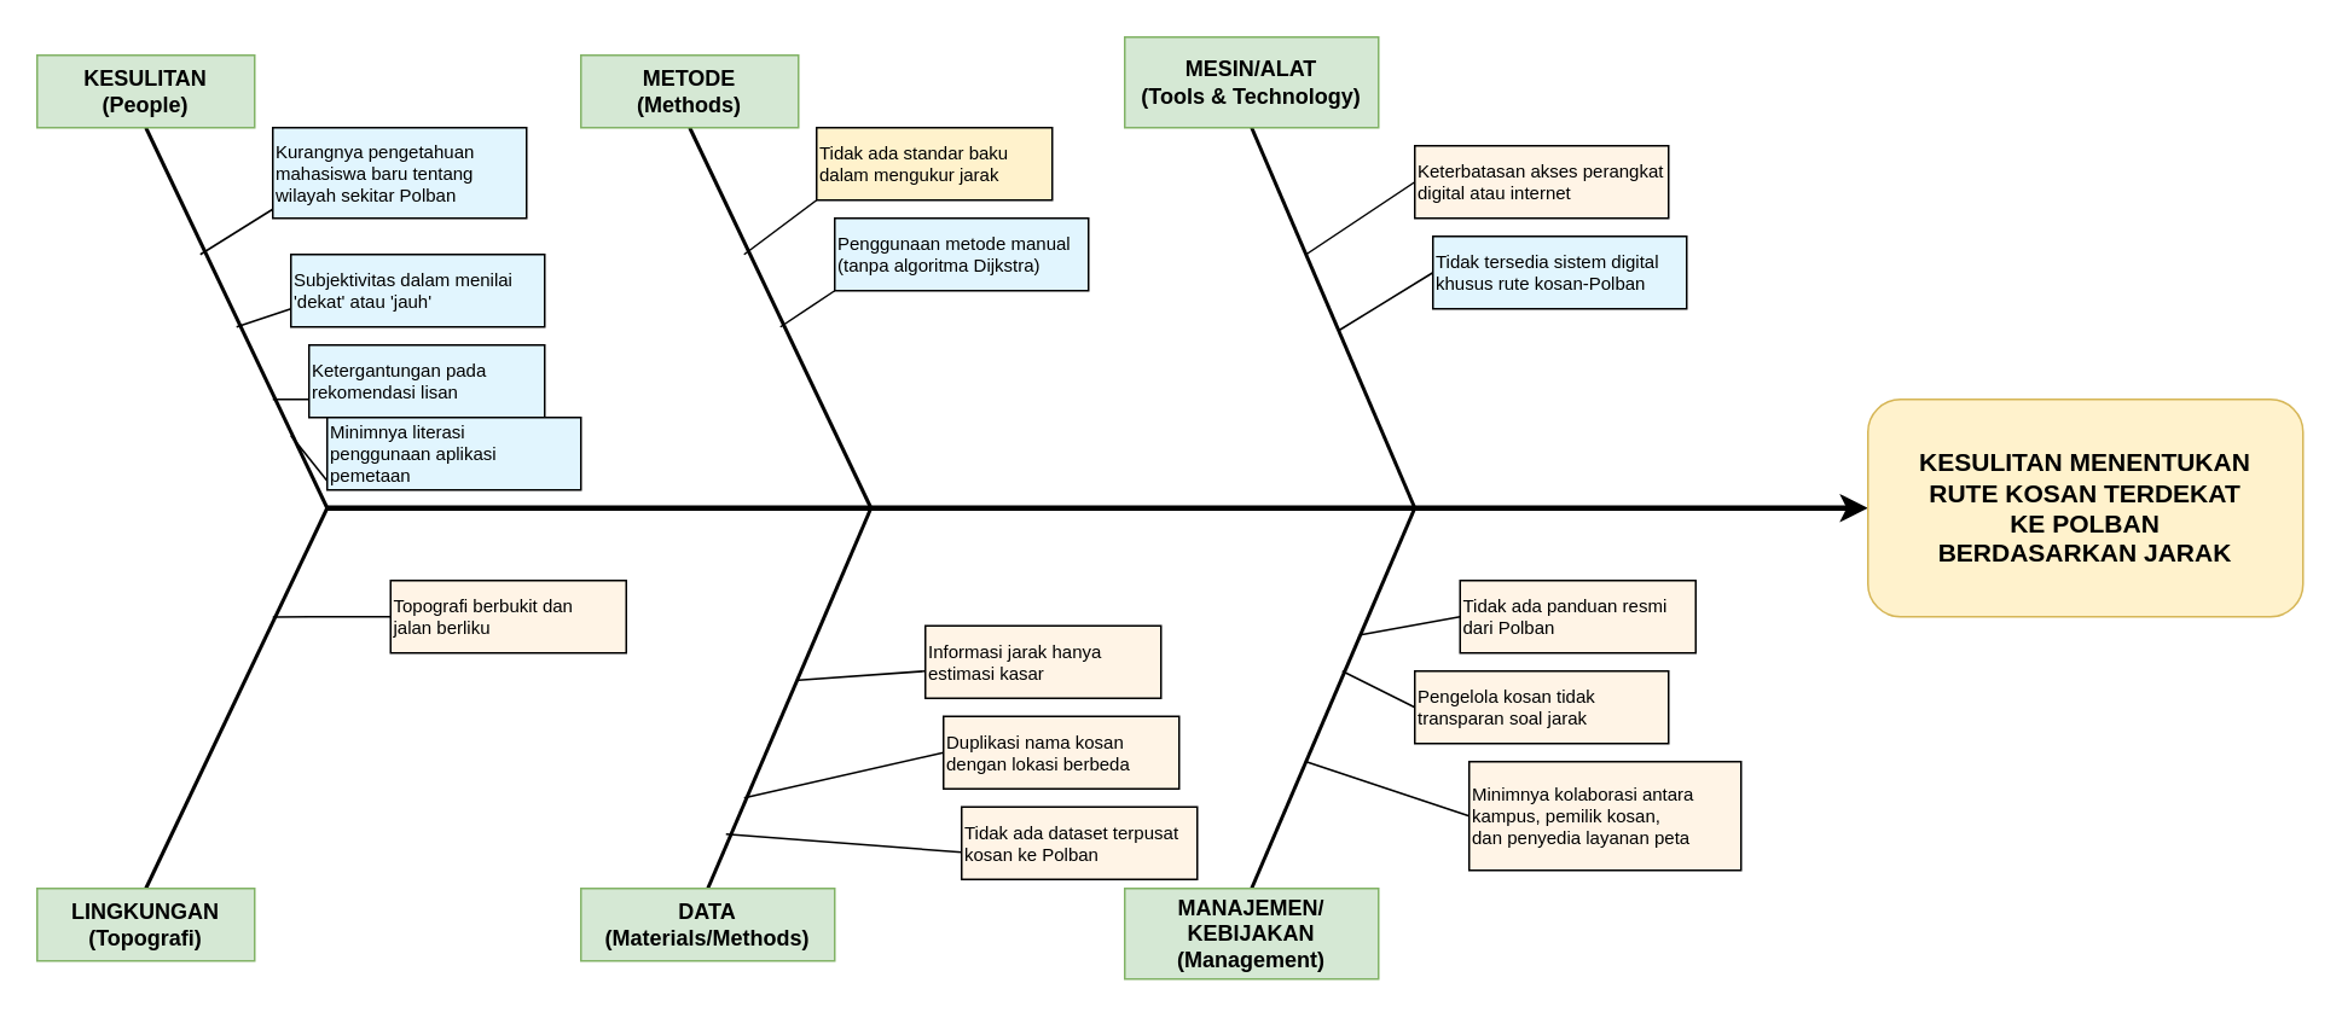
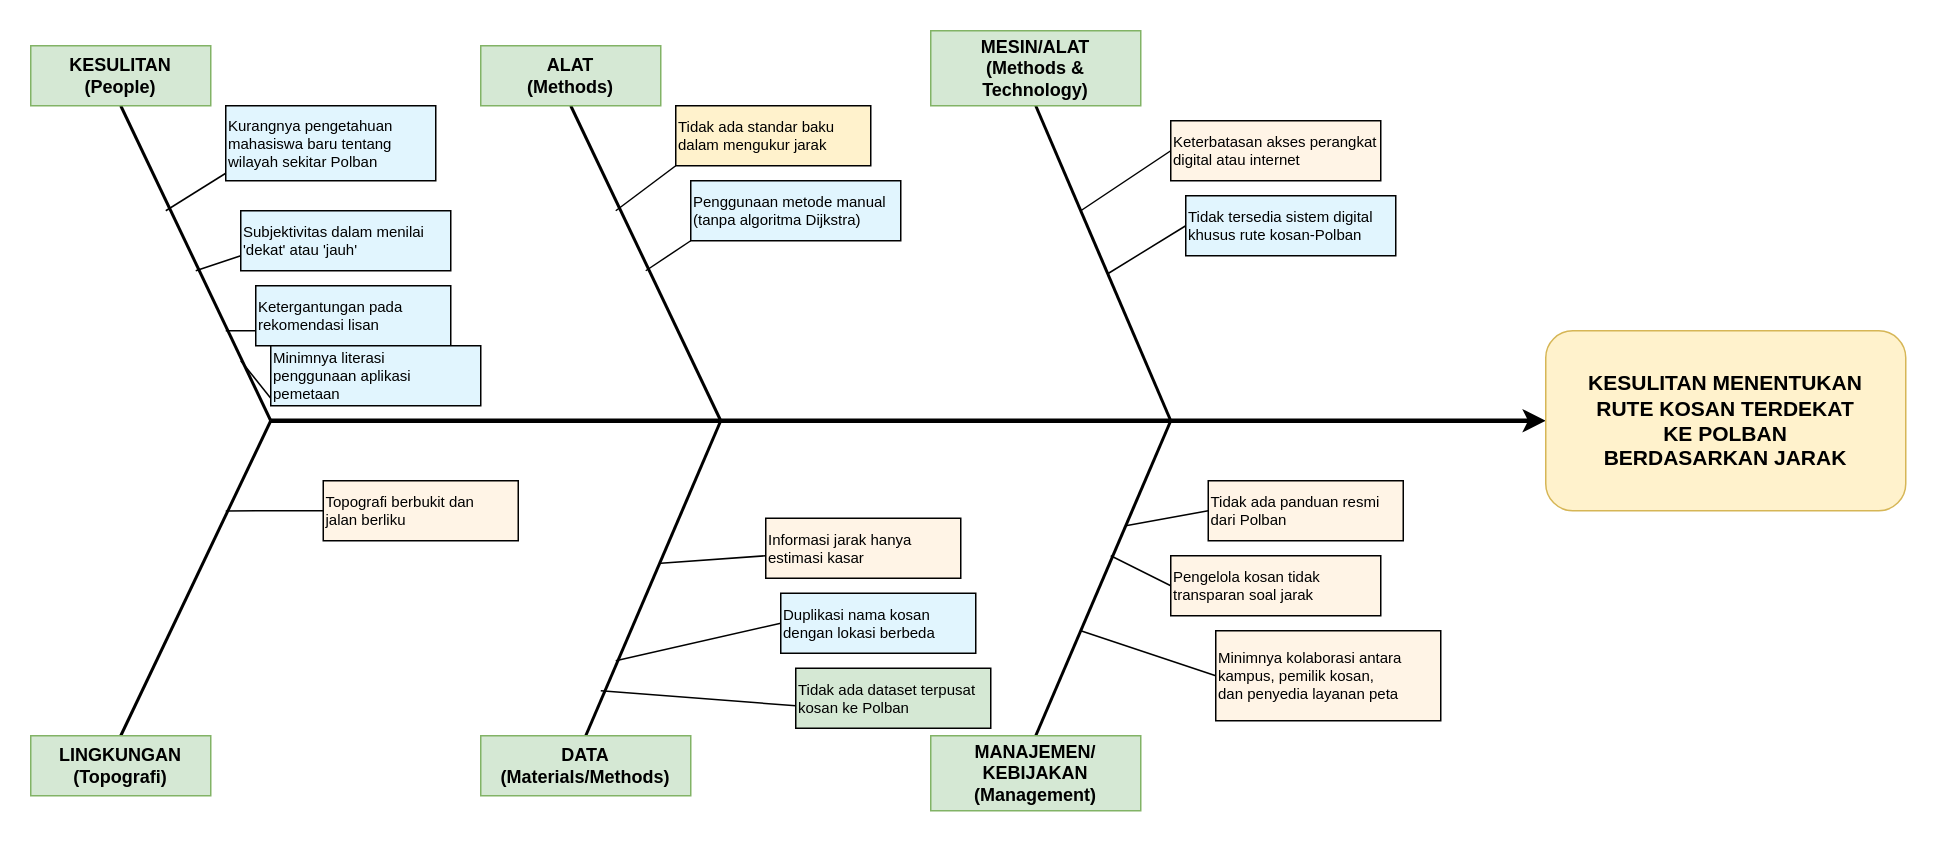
  <mxCell id="0" />
  <mxCell id="1" parent="0" />
  <mxCell id="2" value="" style="endArrow=classic;html=1;strokeWidth=3;strokeColor=#000000;entryX=0;entryY=0.5;entryDx=0;entryDy=0;" parent="1" target="3" edge="1"><mxGeometry width="50" height="50" relative="1" as="geometry"><mxPoint x="180" y="280" as="sourcePoint" /><mxPoint x="1280" y="280" as="targetPoint" /></mxGeometry></mxCell>
  <mxCell id="3" value="&lt;b&gt;KESULITAN MENENTUKAN&lt;br&gt;RUTE KOSAN TERDEKAT&lt;br&gt;KE POLBAN&lt;br&gt;BERDASARKAN JARAK&lt;/b&gt;" style="rounded=1;whiteSpace=wrap;html=1;fillColor=#fff2cc;strokeColor=#d6b656;fontSize=14;fontStyle=1" parent="1" vertex="1"><mxGeometry x="1030" y="220" width="240" height="120" as="geometry" /></mxCell>
  <mxCell id="4" value="" style="endArrow=none;html=1;strokeWidth=2;strokeColor=#000000;entryX=0.5;entryY=1;entryDx=0;entryDy=0;" parent="1" target="5" edge="1"><mxGeometry width="50" height="50" relative="1" as="geometry"><mxPoint x="180" y="280" as="sourcePoint" /><mxPoint x="80" y="80" as="targetPoint" /></mxGeometry></mxCell>
  <mxCell id="5" value="&lt;b&gt;KESULITAN&lt;/b&gt;&lt;br&gt;(People)" style="rounded=0;whiteSpace=wrap;html=1;fillColor=#d5e8d4;strokeColor=#82b366;fontSize=12;fontStyle=1" parent="1" vertex="1"><mxGeometry x="20" y="30" width="120" height="40" as="geometry" /></mxCell>
  <mxCell id="6" value="Kurangnya pengetahuan&lt;br&gt;mahasiswa baru tentang&lt;br&gt;wilayah sekitar Polban" style="rounded=0;whiteSpace=wrap;html=1;fillColor=#e1f5fe;align=left;fontSize=10;" parent="1" vertex="1"><mxGeometry x="150" y="70" width="140" height="50" as="geometry" /></mxCell>
  <mxCell id="7" value="" style="endArrow=none;html=1;strokeWidth=1;" parent="1" edge="1"><mxGeometry width="50" height="50" relative="1" as="geometry"><mxPoint x="150" y="115" as="sourcePoint" /><mxPoint x="110" y="140" as="targetPoint" /></mxGeometry></mxCell>
  <mxCell id="8" value="Subjektivitas dalam menilai&lt;br&gt;'dekat' atau 'jauh'" style="rounded=0;whiteSpace=wrap;html=1;fillColor=#e1f5fe;align=left;fontSize=10;" parent="1" vertex="1"><mxGeometry x="160" y="140" width="140" height="40" as="geometry" /></mxCell>
  <mxCell id="9" value="" style="endArrow=none;html=1;strokeWidth=1;" parent="1" edge="1"><mxGeometry width="50" height="50" relative="1" as="geometry"><mxPoint x="160" y="170" as="sourcePoint" /><mxPoint x="130" y="180" as="targetPoint" /></mxGeometry></mxCell>
  <mxCell id="10" value="Ketergantungan pada&lt;br&gt;rekomendasi lisan" style="rounded=0;whiteSpace=wrap;html=1;fillColor=#e1f5fe;align=left;fontSize=10;" parent="1" vertex="1"><mxGeometry x="170" y="190" width="130" height="40" as="geometry" /></mxCell>
  <mxCell id="11" value="" style="endArrow=none;html=1;strokeWidth=1;" parent="1" edge="1"><mxGeometry width="50" height="50" relative="1" as="geometry"><mxPoint x="170" y="220" as="sourcePoint" /><mxPoint x="150" y="220" as="targetPoint" /></mxGeometry></mxCell>
  <mxCell id="12" value="" style="endArrow=none;html=1;strokeWidth=1;" parent="1" edge="1"><mxGeometry width="50" height="50" relative="1" as="geometry"><mxPoint x="180" y="265" as="sourcePoint" /><mxPoint x="160" y="240" as="targetPoint" /></mxGeometry></mxCell>
  <mxCell id="13" value="" style="endArrow=none;html=1;strokeWidth=2;strokeColor=#000000;entryX=0.5;entryY=1;entryDx=0;entryDy=0;" parent="1" target="14" edge="1"><mxGeometry width="50" height="50" relative="1" as="geometry"><mxPoint x="480" y="280" as="sourcePoint" /><mxPoint x="380" y="80" as="targetPoint" /></mxGeometry></mxCell>
- <mxCell id="14" value="&lt;b&gt;METODE&lt;/b&gt;&lt;br&gt;(Methods)" style="rounded=0;whiteSpace=wrap;html=1;fillColor=#d5e8d4;strokeColor=#82b366;fontSize=12;fontStyle=1" parent="1" vertex="1"><mxGeometry x="320" y="30" width="120" height="40" as="geometry" /></mxCell>
+ <mxCell id="14" value="&lt;b&gt;ALAT&lt;/b&gt;&lt;br&gt;(Methods)" style="rounded=0;whiteSpace=wrap;html=1;fillColor=#d5e8d4;strokeColor=#82b366;fontSize=12;fontStyle=1" parent="1" vertex="1"><mxGeometry x="320" y="30" width="120" height="40" as="geometry" /></mxCell>
  <mxCell id="15" value="Tidak ada standar baku&lt;br&gt;dalam mengukur jarak" style="rounded=0;whiteSpace=wrap;html=1;fillColor=#fff2cc;align=left;fontSize=10;" parent="1" vertex="1"><mxGeometry x="450" y="70" width="130" height="40" as="geometry" /></mxCell>
  <mxCell id="16" value="" style="endArrow=none;html=1;strokeWidth=1;" parent="1" edge="1"><mxGeometry width="50" height="50" relative="1" as="geometry"><mxPoint x="450" y="110" as="sourcePoint" /><mxPoint x="410" y="140" as="targetPoint" /></mxGeometry></mxCell>
  <mxCell id="17" value="Penggunaan metode manual&lt;br&gt;(tanpa algoritma Dijkstra)" style="rounded=0;whiteSpace=wrap;html=1;fillColor=#e1f5fe;align=left;fontSize=10;" parent="1" vertex="1"><mxGeometry x="460" y="120" width="140" height="40" as="geometry" /></mxCell>
  <mxCell id="18" value="" style="endArrow=none;html=1;strokeWidth=1;" parent="1" edge="1"><mxGeometry width="50" height="50" relative="1" as="geometry"><mxPoint x="460" y="160" as="sourcePoint" /><mxPoint x="430" y="180" as="targetPoint" /></mxGeometry></mxCell>
  <mxCell id="19" value="" style="endArrow=none;html=1;strokeWidth=2;strokeColor=#000000;entryX=0.5;entryY=1;entryDx=0;entryDy=0;" parent="1" target="20" edge="1"><mxGeometry width="50" height="50" relative="1" as="geometry"><mxPoint x="780" y="280" as="sourcePoint" /><mxPoint x="680" y="80" as="targetPoint" /></mxGeometry></mxCell>
- <mxCell id="20" value="&lt;b&gt;MESIN/ALAT&lt;/b&gt;&lt;br&gt;(Tools &amp;amp; Technology)" style="rounded=0;whiteSpace=wrap;html=1;fillColor=#d5e8d4;strokeColor=#82b366;fontSize=12;fontStyle=1" parent="1" vertex="1"><mxGeometry x="620" y="20" width="140" height="50" as="geometry" /></mxCell>
+ <mxCell id="20" value="&lt;b&gt;MESIN/ALAT&lt;/b&gt;&lt;br&gt;(Methods &amp;amp; Technology)" style="rounded=0;whiteSpace=wrap;html=1;fillColor=#d5e8d4;strokeColor=#82b366;fontSize=12;fontStyle=1" parent="1" vertex="1"><mxGeometry x="620" y="20" width="140" height="50" as="geometry" /></mxCell>
  <mxCell id="21" value="Keterbatasan akses perangkat&lt;br&gt;digital atau internet" style="rounded=0;whiteSpace=wrap;html=1;fillColor=#fff4e6;align=left;fontSize=10;" parent="1" vertex="1"><mxGeometry x="780" y="80" width="140" height="40" as="geometry" /></mxCell>
  <mxCell id="22" value="" style="endArrow=none;html=1;strokeWidth=1;exitX=0;exitY=0.5;exitDx=0;exitDy=0;" parent="1" source="21" edge="1"><mxGeometry width="50" height="50" relative="1" as="geometry"><mxPoint x="763" y="107" as="sourcePoint" /><mxPoint x="720" y="140" as="targetPoint" /></mxGeometry></mxCell>
  <mxCell id="23" value="Tidak tersedia sistem digital&lt;br&gt;khusus rute kosan-Polban" style="rounded=0;whiteSpace=wrap;html=1;fillColor=#e1f5fe;align=left;fontSize=10;" parent="1" vertex="1"><mxGeometry x="790" y="130" width="140" height="40" as="geometry" /></mxCell>
  <mxCell id="24" value="" style="endArrow=none;html=1;strokeWidth=1;exitX=0;exitY=0.5;exitDx=0;exitDy=0;" parent="1" source="23" edge="1"><mxGeometry width="50" height="50" relative="1" as="geometry"><mxPoint x="773" y="157" as="sourcePoint" /><mxPoint x="738" y="182" as="targetPoint" /></mxGeometry></mxCell>
  <mxCell id="25" value="" style="endArrow=none;html=1;strokeWidth=2;strokeColor=#000000;entryX=0.5;entryY=0;entryDx=0;entryDy=0;" parent="1" target="26" edge="1"><mxGeometry width="50" height="50" relative="1" as="geometry"><mxPoint x="180" y="280" as="sourcePoint" /><mxPoint x="80" y="480" as="targetPoint" /></mxGeometry></mxCell>
  <mxCell id="26" value="&lt;b&gt;LINGKUNGAN&lt;/b&gt;&lt;br&gt;(Topografi)" style="rounded=0;whiteSpace=wrap;html=1;fillColor=#d5e8d4;strokeColor=#82b366;fontSize=12;fontStyle=1" parent="1" vertex="1"><mxGeometry x="20" y="490" width="120" height="40" as="geometry" /></mxCell>
  <mxCell id="27" style="edgeStyle=orthogonalEdgeStyle;rounded=0;orthogonalLoop=1;jettySize=auto;html=1;exitX=0;exitY=0.5;exitDx=0;exitDy=0;endArrow=none;endFill=0;" parent="1" source="28" edge="1"><mxGeometry relative="1" as="geometry"><mxPoint x="150" y="340.167" as="targetPoint" /></mxGeometry></mxCell>
  <mxCell id="28" value="Topografi berbukit dan&lt;br&gt;jalan berliku" style="rounded=0;whiteSpace=wrap;html=1;fillColor=#fff4e6;align=left;fontSize=10;" parent="1" vertex="1"><mxGeometry x="215" y="320" width="130" height="40" as="geometry" /></mxCell>
  <mxCell id="29" value="" style="endArrow=none;html=1;strokeWidth=2;strokeColor=#000000;entryX=0.5;entryY=0;entryDx=0;entryDy=0;" parent="1" target="30" edge="1"><mxGeometry width="50" height="50" relative="1" as="geometry"><mxPoint x="480" y="280" as="sourcePoint" /><mxPoint x="380" y="480" as="targetPoint" /></mxGeometry></mxCell>
  <mxCell id="30" value="&lt;b&gt;DATA&lt;/b&gt;&lt;br&gt;(Materials/Methods)" style="rounded=0;whiteSpace=wrap;html=1;fillColor=#d5e8d4;strokeColor=#82b366;fontSize=12;fontStyle=1" parent="1" vertex="1"><mxGeometry x="320" y="490" width="140" height="40" as="geometry" /></mxCell>
  <mxCell id="31" value="Informasi jarak hanya&lt;br&gt;estimasi kasar" style="rounded=0;whiteSpace=wrap;html=1;fillColor=#fff4e6;align=left;fontSize=10;" parent="1" vertex="1"><mxGeometry x="510" y="345" width="130" height="40" as="geometry" /></mxCell>
  <mxCell id="32" value="" style="endArrow=none;html=1;strokeWidth=1;" parent="1" edge="1"><mxGeometry width="50" height="50" relative="1" as="geometry"><mxPoint x="510" y="370" as="sourcePoint" /><mxPoint x="440" y="375" as="targetPoint" /></mxGeometry></mxCell>
- <mxCell id="33" value="Duplikasi nama kosan&lt;br&gt;dengan lokasi berbeda" style="rounded=0;whiteSpace=wrap;html=1;fillColor=#fff4e6;align=left;fontSize=10;" parent="1" vertex="1"><mxGeometry x="520" y="395" width="130" height="40" as="geometry" /></mxCell>
+ <mxCell id="33" value="Duplikasi nama kosan&lt;br&gt;dengan lokasi berbeda" style="rounded=0;whiteSpace=wrap;html=1;fillColor=#e1f5fe;align=left;fontSize=10;" parent="1" vertex="1"><mxGeometry x="520" y="395" width="130" height="40" as="geometry" /></mxCell>
  <mxCell id="34" value="" style="endArrow=none;html=1;strokeWidth=1;exitX=0;exitY=0.5;exitDx=0;exitDy=0;" parent="1" source="33" edge="1"><mxGeometry width="50" height="50" relative="1" as="geometry"><mxPoint x="470" y="440" as="sourcePoint" /><mxPoint x="410" y="440" as="targetPoint" /></mxGeometry></mxCell>
- <mxCell id="35" value="Tidak ada dataset terpusat&lt;br&gt;kosan ke Polban" style="rounded=0;whiteSpace=wrap;html=1;fillColor=#fff4e6;align=left;fontSize=10;" parent="1" vertex="1"><mxGeometry x="530" y="445" width="130" height="40" as="geometry" /></mxCell>
+ <mxCell id="35" value="Tidak ada dataset terpusat&lt;br&gt;kosan ke Polban" style="rounded=0;whiteSpace=wrap;html=1;fillColor=#d5e8d4;align=left;fontSize=10;" parent="1" vertex="1"><mxGeometry x="530" y="445" width="130" height="40" as="geometry" /></mxCell>
  <mxCell id="36" value="" style="endArrow=none;html=1;strokeWidth=1;" parent="1" edge="1"><mxGeometry width="50" height="50" relative="1" as="geometry"><mxPoint x="530" y="470" as="sourcePoint" /><mxPoint x="400" y="460" as="targetPoint" /></mxGeometry></mxCell>
  <mxCell id="37" value="" style="endArrow=none;html=1;strokeWidth=2;strokeColor=#000000;entryX=0.5;entryY=0;entryDx=0;entryDy=0;" parent="1" target="38" edge="1"><mxGeometry width="50" height="50" relative="1" as="geometry"><mxPoint x="780" y="280" as="sourcePoint" /><mxPoint x="680" y="480" as="targetPoint" /></mxGeometry></mxCell>
  <mxCell id="38" value="&lt;b&gt;MANAJEMEN/&lt;br&gt;KEBIJAKAN&lt;/b&gt;&lt;br&gt;(Management)" style="rounded=0;whiteSpace=wrap;html=1;fillColor=#d5e8d4;strokeColor=#82b366;fontSize=12;fontStyle=1" parent="1" vertex="1"><mxGeometry x="620" y="490" width="140" height="50" as="geometry" /></mxCell>
  <mxCell id="39" value="Tidak ada panduan resmi&lt;br&gt;dari Polban" style="rounded=0;whiteSpace=wrap;html=1;fillColor=#fff4e6;align=left;fontSize=10;" parent="1" vertex="1"><mxGeometry x="805" y="320" width="130" height="40" as="geometry" /></mxCell>
  <mxCell id="40" value="" style="endArrow=none;html=1;strokeWidth=1;exitX=0;exitY=0.5;exitDx=0;exitDy=0;" parent="1" source="39" edge="1"><mxGeometry width="50" height="50" relative="1" as="geometry"><mxPoint x="750" y="340" as="sourcePoint" /><mxPoint x="750" y="350" as="targetPoint" /></mxGeometry></mxCell>
  <mxCell id="41" value="Pengelola kosan tidak&lt;br&gt;transparan soal jarak" style="rounded=0;whiteSpace=wrap;html=1;fillColor=#fff4e6;align=left;fontSize=10;" parent="1" vertex="1"><mxGeometry x="780" y="370" width="140" height="40" as="geometry" /></mxCell>
  <mxCell id="42" value="" style="endArrow=none;html=1;strokeWidth=1;exitX=0;exitY=0.5;exitDx=0;exitDy=0;" parent="1" source="41" edge="1"><mxGeometry width="50" height="50" relative="1" as="geometry"><mxPoint x="760" y="390" as="sourcePoint" /><mxPoint x="740" y="370" as="targetPoint" /></mxGeometry></mxCell>
  <mxCell id="43" value="Minimnya kolaborasi antara&lt;br&gt;kampus, pemilik kosan,&lt;br&gt;dan penyedia layanan peta" style="rounded=0;whiteSpace=wrap;html=1;fillColor=#fff4e6;align=left;fontSize=10;" parent="1" vertex="1"><mxGeometry x="810" y="420" width="150" height="60" as="geometry" /></mxCell>
  <mxCell id="44" value="" style="endArrow=none;html=1;strokeWidth=1;exitX=0;exitY=0.5;exitDx=0;exitDy=0;" parent="1" source="43" edge="1"><mxGeometry width="50" height="50" relative="1" as="geometry"><mxPoint x="770" y="450" as="sourcePoint" /><mxPoint x="720" y="420" as="targetPoint" /></mxGeometry></mxCell>
  <mxCell id="45" value="Minimnya literasi&lt;br&gt;penggunaan aplikasi pemetaan" style="rounded=0;whiteSpace=wrap;html=1;fillColor=#e1f5fe;align=left;fontSize=10;" parent="1" vertex="1"><mxGeometry x="180" y="230" width="140" height="40" as="geometry" /></mxCell>
